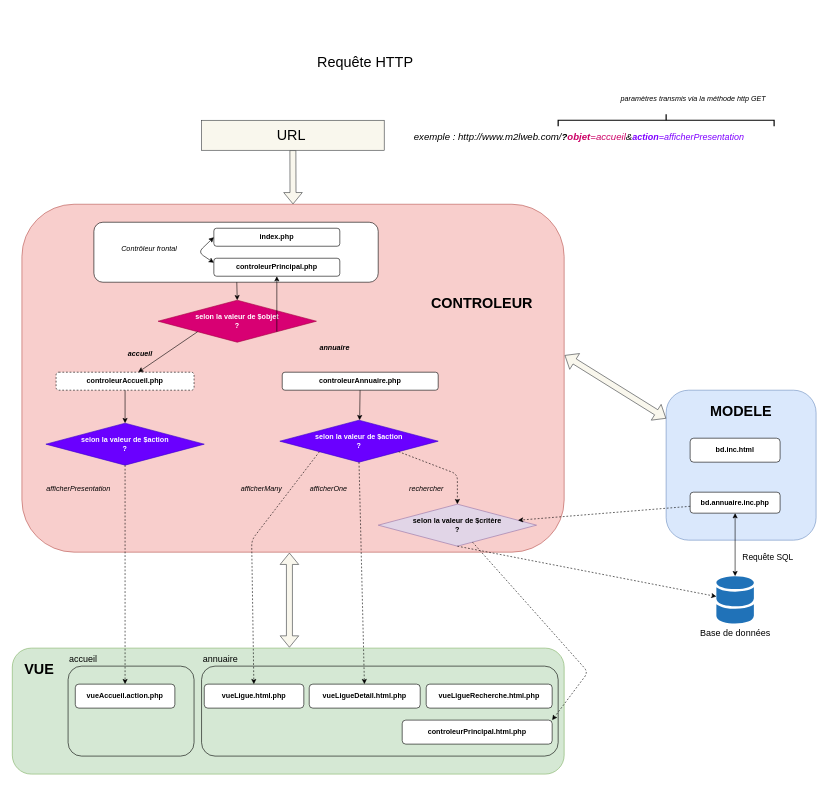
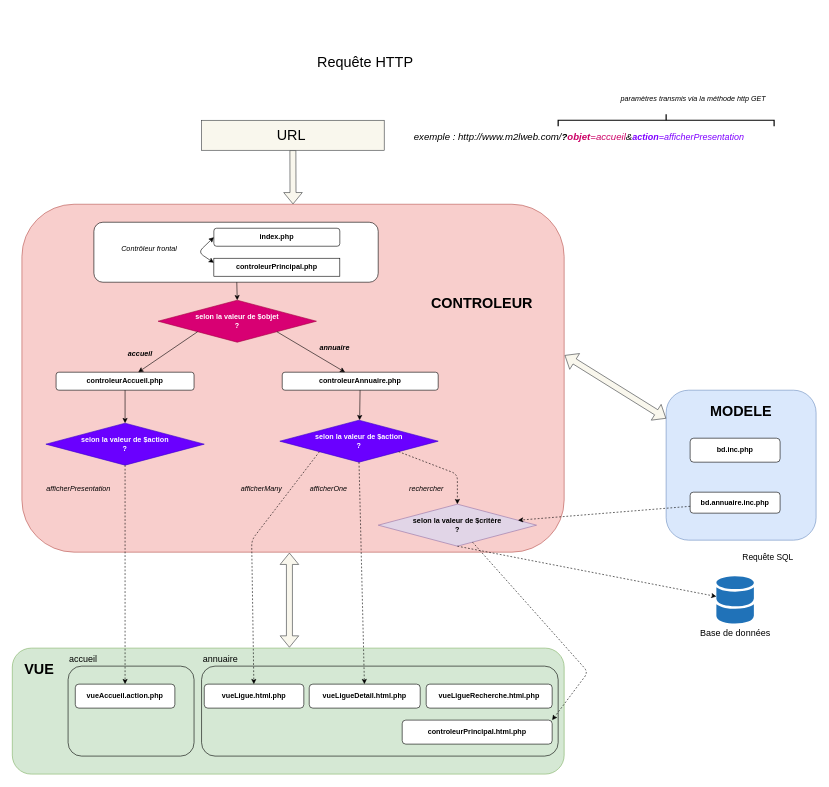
  <mxCell id="0" />
  <mxCell id="1" parent="0" />
  <mxCell id="2" value="" style="rounded=1;whiteSpace=wrap;html=1;fontSize=24;fillColor=#f8cecc;strokeColor=#b85450;" parent="1" vertex="1"><mxGeometry x="36" y="340" width="904" height="580" as="geometry" /></mxCell>
  <mxCell id="3" value="" style="rounded=1;whiteSpace=wrap;html=1;fillColor=#d5e8d4;strokeColor=#82b366;" parent="1" vertex="1"><mxGeometry x="20" y="1080" width="920" height="210" as="geometry" /></mxCell>
  <mxCell id="4" value="" style="rounded=1;whiteSpace=wrap;html=1;" parent="1" vertex="1"><mxGeometry x="156" y="370" width="474" height="100" as="geometry" /></mxCell>
- <mxCell id="5" value="&lt;div&gt;controleurPrincipal.php&lt;/div&gt;" style="rounded=1;whiteSpace=wrap;html=1;fontStyle=1" parent="1" vertex="1"><mxGeometry x="356" y="430" width="210" height="30" as="geometry" /></mxCell>
+ <mxCell id="5" value="&lt;div&gt;controleurPrincipal.php&lt;/div&gt;" style="whiteSpace=wrap;html=1;fontStyle=1;rounded=0;" parent="1" vertex="1"><mxGeometry x="356" y="430" width="210" height="30" as="geometry" /></mxCell>
  <mxCell id="6" value="&lt;div&gt;&lt;i&gt;Contrôleur frontal&lt;/i&gt;&lt;/div&gt;" style="text;whiteSpace=wrap;html=1;" parent="1" vertex="1"><mxGeometry x="200" y="400" width="140" height="30" as="geometry" /></mxCell>
  <mxCell id="7" value="&lt;div&gt;index.php&lt;/div&gt;" style="rounded=1;whiteSpace=wrap;html=1;fontStyle=1" parent="1" vertex="1"><mxGeometry x="356" y="380" width="210" height="30" as="geometry" /></mxCell>
- <mxCell id="8" value="&lt;div&gt;controleurAccueil.php&lt;/div&gt;" style="rounded=1;whiteSpace=wrap;html=1;fontStyle=1;dashed=1;" parent="1" vertex="1"><mxGeometry x="93" y="620" width="230" height="30" as="geometry" /></mxCell>
+ <mxCell id="8" value="&lt;div&gt;controleurAccueil.php&lt;/div&gt;" style="rounded=1;whiteSpace=wrap;html=1;fontStyle=1" parent="1" vertex="1"><mxGeometry x="93" y="620" width="230" height="30" as="geometry" /></mxCell>
  <mxCell id="9" value="&lt;div&gt;controleurAnnuaire.php&lt;/div&gt;" style="rounded=1;whiteSpace=wrap;html=1;fontStyle=1" parent="1" vertex="1"><mxGeometry x="470" y="620" width="260" height="30" as="geometry" /></mxCell>
  <mxCell id="10" value="vueLigue.html.php" style="rounded=1;whiteSpace=wrap;html=1;fontStyle=1" parent="1" vertex="1"><mxGeometry x="340" y="1140" width="166" height="40" as="geometry" /></mxCell>
  <mxCell id="11" value="vueLigueDetail.html.php" style="rounded=1;whiteSpace=wrap;html=1;fontStyle=1" parent="1" vertex="1"><mxGeometry x="515" y="1140" width="185" height="40" as="geometry" /></mxCell>
  <mxCell id="12" value="&lt;div&gt;vueLigueRecherche.html.php&lt;/div&gt;" style="rounded=1;whiteSpace=wrap;html=1;fontStyle=1" parent="1" vertex="1"><mxGeometry x="710" y="1140" width="210" height="40" as="geometry" /></mxCell>
  <mxCell id="13" value="&lt;div&gt;controleurPrincipal.html.php&lt;/div&gt;" style="rounded=1;whiteSpace=wrap;html=1;fontStyle=1" parent="1" vertex="1"><mxGeometry x="670" y="1200" width="250" height="40" as="geometry" /></mxCell>
  <mxCell id="14" value="&lt;div&gt;&lt;i&gt;afficherMany&lt;/i&gt;&lt;/div&gt;" style="text;html=1;align=center;verticalAlign=middle;resizable=0;points=[];autosize=1;" parent="1" vertex="1"><mxGeometry x="385" y="805" width="100" height="20" as="geometry" /></mxCell>
  <mxCell id="15" value="&lt;div&gt;&lt;i&gt;afficherOne&lt;/i&gt;&lt;/div&gt;" style="text;html=1;align=center;verticalAlign=middle;resizable=0;points=[];autosize=1;" parent="1" vertex="1"><mxGeometry x="502" y="805" width="90" height="20" as="geometry" /></mxCell>
  <mxCell id="16" value="&lt;div&gt;&lt;i&gt;rechercher&lt;/i&gt;&lt;/div&gt;" style="text;html=1;align=center;verticalAlign=middle;resizable=0;points=[];autosize=1;" parent="1" vertex="1"><mxGeometry x="670" y="805" width="80" height="20" as="geometry" /></mxCell>
  <mxCell id="17" value="vueAccueil.action.php" style="rounded=1;whiteSpace=wrap;html=1;fontStyle=1" parent="1" vertex="1"><mxGeometry x="125" y="1140" width="166" height="40" as="geometry" /></mxCell>
  <mxCell id="18" value="&lt;div&gt;&lt;i&gt;afficherPresentation&lt;/i&gt;&lt;/div&gt;" style="text;html=1;align=center;verticalAlign=middle;resizable=0;points=[];autosize=1;" parent="1" vertex="1"><mxGeometry x="60" y="805" width="140" height="20" as="geometry" /></mxCell>
  <mxCell id="19" value="&lt;div&gt;selon la valeur de $objet &lt;br&gt;&lt;/div&gt;&lt;div&gt;?&lt;br&gt; &lt;/div&gt;" style="rhombus;whiteSpace=wrap;html=1;fillColor=#d80073;strokeColor=#A50040;fontStyle=1;fontColor=#ffffff;" parent="1" vertex="1"><mxGeometry x="263" y="500" width="264" height="70" as="geometry" /></mxCell>
  <mxCell id="20" value="&lt;div&gt;&lt;i&gt;accueil&lt;/i&gt;&lt;/div&gt;" style="text;html=1;align=center;verticalAlign=middle;resizable=0;points=[];autosize=1;fontStyle=1" parent="1" vertex="1"><mxGeometry x="203" y="580" width="60" height="20" as="geometry" /></mxCell>
  <mxCell id="21" value="&lt;b&gt;&lt;i&gt;annuaire&lt;/i&gt;&lt;/b&gt;" style="text;html=1;align=center;verticalAlign=middle;resizable=0;points=[];autosize=1;fontStyle=0" parent="1" vertex="1"><mxGeometry x="517" y="570" width="80" height="20" as="geometry" /></mxCell>
  <mxCell id="22" value="" style="rounded=1;whiteSpace=wrap;html=1;labelBackgroundColor=none;fillColor=#dae8fc;strokeColor=#6c8ebf;" parent="1" vertex="1"><mxGeometry x="1110" y="650" width="250" height="250" as="geometry" /></mxCell>
- <mxCell id="23" value="bd.inc.html" style="rounded=1;whiteSpace=wrap;html=1;fontStyle=1" parent="1" vertex="1"><mxGeometry x="1150" y="730" width="150" height="40" as="geometry" /></mxCell>
+ <mxCell id="23" value="bd.inc.php" style="rounded=1;whiteSpace=wrap;html=1;fontStyle=1" parent="1" vertex="1"><mxGeometry x="1150" y="730" width="150" height="40" as="geometry" /></mxCell>
  <mxCell id="24" value="bd.annuaire.inc.php" style="rounded=1;whiteSpace=wrap;html=1;fontStyle=1" parent="1" vertex="1"><mxGeometry x="1150" y="820" width="150" height="35" as="geometry" /></mxCell>
  <mxCell id="25" value="VUE" style="text;html=1;strokeColor=none;fillColor=none;align=center;verticalAlign=middle;whiteSpace=wrap;rounded=0;fontStyle=1;fontSize=24;" parent="1" vertex="1"><mxGeometry x="20" y="1090" width="90" height="50" as="geometry" /></mxCell>
  <mxCell id="26" value="MODELE" style="text;html=1;strokeColor=none;fillColor=none;align=center;verticalAlign=middle;whiteSpace=wrap;rounded=0;fontStyle=1;fontSize=24;" parent="1" vertex="1"><mxGeometry x="1190" y="660" width="90" height="50" as="geometry" /></mxCell>
  <mxCell id="27" value="CONTROLEUR" style="text;html=1;strokeColor=none;fillColor=none;align=center;verticalAlign=middle;whiteSpace=wrap;rounded=0;fontStyle=1;fontSize=24;" parent="1" vertex="1"><mxGeometry x="758" y="480" width="90" height="50" as="geometry" /></mxCell>
  <mxCell id="28" value="&lt;div style=&quot;font-size: 24px&quot;&gt;Requête HTTP&lt;/div&gt;&lt;div&gt;&lt;br&gt;&lt;/div&gt;" style="text;html=1;strokeColor=none;fillColor=none;align=center;verticalAlign=middle;whiteSpace=wrap;rounded=0;" parent="1" vertex="1"><mxGeometry x="516" y="90" width="185" height="40" as="geometry" /></mxCell>
  <mxCell id="29" value="URL&amp;nbsp;" style="rounded=0;whiteSpace=wrap;html=1;fontSize=24;fillColor=#f9f7ed;strokeColor=#36393d;" parent="1" vertex="1"><mxGeometry x="335.5" y="200" width="304.5" height="50" as="geometry" /></mxCell>
- <mxCell id="30" value="" style="endArrow=classic;startArrow=classic;html=1;fontSize=24;" parent="1" source="24" target="54" edge="1"><mxGeometry width="50" height="50" relative="1" as="geometry"><mxPoint x="1300" y="860" as="sourcePoint" /><mxPoint x="1428" y="1037.46" as="targetPoint" /></mxGeometry></mxCell>
  <mxCell id="31" value="&lt;font style=&quot;font-size: 14px&quot;&gt;Requête SQL&lt;/font&gt;" style="text;html=1;strokeColor=none;fillColor=none;align=center;verticalAlign=middle;whiteSpace=wrap;rounded=0;fontSize=24;" parent="1" vertex="1"><mxGeometry x="1230" y="920" width="100" height="10" as="geometry" /></mxCell>
  <mxCell id="32" value="" style="shape=flexArrow;endArrow=classic;startArrow=classic;html=1;fontSize=24;fontColor=#000000;exitX=1.001;exitY=0.434;exitDx=0;exitDy=0;exitPerimeter=0;fillColor=#f9f7ed;strokeColor=#36393d;" parent="1" source="2" target="22" edge="1"><mxGeometry width="50" height="50" relative="1" as="geometry"><mxPoint x="1000" y="720" as="sourcePoint" /><mxPoint x="1050" y="670" as="targetPoint" /></mxGeometry></mxCell>
  <mxCell id="33" value="" style="shape=flexArrow;endArrow=classic;startArrow=classic;html=1;fontSize=24;fontColor=#000000;fillColor=#f9f7ed;strokeColor=#36393d;" parent="1" edge="1"><mxGeometry width="50" height="50" relative="1" as="geometry"><mxPoint x="482" y="1079" as="sourcePoint" /><mxPoint x="482" y="921" as="targetPoint" /></mxGeometry></mxCell>
  <mxCell id="34" value="" style="endArrow=classic;html=1;fontSize=24;fontColor=#000000;exitX=0;exitY=1;exitDx=0;exitDy=0;" parent="1" source="19" target="8" edge="1"><mxGeometry width="50" height="50" relative="1" as="geometry"><mxPoint x="350" y="730" as="sourcePoint" /><mxPoint x="400" y="680" as="targetPoint" /></mxGeometry></mxCell>
- <mxCell id="35" value="" style="endArrow=classic;html=1;fontSize=24;fontColor=#000000;exitX=1;exitY=1;exitDx=0;exitDy=0;" parent="1" source="19" target="5" edge="1"><mxGeometry width="50" height="50" relative="1" as="geometry"><mxPoint x="350" y="730" as="sourcePoint" /><mxPoint x="400" y="680" as="targetPoint" /></mxGeometry></mxCell>
+ <mxCell id="35" value="" style="endArrow=classic;html=1;fontSize=24;fontColor=#000000;exitX=1;exitY=1;exitDx=0;exitDy=0;" parent="1" source="19" target="9" edge="1"><mxGeometry width="50" height="50" relative="1" as="geometry"><mxPoint x="350" y="730" as="sourcePoint" /><mxPoint x="400" y="680" as="targetPoint" /></mxGeometry></mxCell>
  <mxCell id="36" value="" style="endArrow=classic;html=1;fontSize=24;fontColor=#000000;entryX=0.5;entryY=0;entryDx=0;entryDy=0;" parent="1" source="4" target="19" edge="1"><mxGeometry width="50" height="50" relative="1" as="geometry"><mxPoint x="350" y="730" as="sourcePoint" /><mxPoint x="394" y="500" as="targetPoint" /></mxGeometry></mxCell>
  <mxCell id="37" value="" style="endArrow=classic;html=1;fontSize=24;fontColor=#000000;exitX=0.5;exitY=1;exitDx=0;exitDy=0;" parent="1" source="8" target="39" edge="1"><mxGeometry width="50" height="50" relative="1" as="geometry"><mxPoint x="350" y="730" as="sourcePoint" /><mxPoint x="208" y="702.5" as="targetPoint" /></mxGeometry></mxCell>
  <mxCell id="38" value="" style="endArrow=classic;html=1;fontSize=24;fontColor=#000000;entryX=0.5;entryY=0;entryDx=0;entryDy=0;" parent="1" source="9" edge="1"><mxGeometry width="50" height="50" relative="1" as="geometry"><mxPoint x="350" y="730" as="sourcePoint" /><mxPoint x="599" y="700" as="targetPoint" /></mxGeometry></mxCell>
  <mxCell id="39" value="&lt;div&gt;selon la valeur de $action &lt;br&gt;&lt;/div&gt;&lt;div&gt;?&lt;br&gt; &lt;/div&gt;" style="rhombus;whiteSpace=wrap;html=1;fillColor=#6a00ff;strokeColor=#3700CC;fontStyle=1;fontColor=#ffffff;" parent="1" vertex="1"><mxGeometry x="76" y="705" width="264" height="70" as="geometry" /></mxCell>
  <mxCell id="40" value="&lt;div&gt;selon la valeur de $action &lt;br&gt;&lt;/div&gt;&lt;div&gt;?&lt;br&gt; &lt;/div&gt;" style="rhombus;whiteSpace=wrap;html=1;fillColor=#6a00ff;strokeColor=#3700CC;fontStyle=1;fontColor=#ffffff;" parent="1" vertex="1"><mxGeometry x="466" y="700" width="264" height="70" as="geometry" /></mxCell>
  <mxCell id="41" value="" style="endArrow=classic;html=1;fontSize=24;fontColor=#000000;exitX=0.5;exitY=1;exitDx=0;exitDy=0;entryX=0.5;entryY=0;entryDx=0;entryDy=0;dashed=1;" parent="1" source="39" target="17" edge="1"><mxGeometry width="50" height="50" relative="1" as="geometry"><mxPoint x="350" y="830" as="sourcePoint" /><mxPoint x="400" y="780" as="targetPoint" /></mxGeometry></mxCell>
  <mxCell id="42" value="" style="endArrow=classic;html=1;fontSize=24;fontColor=#000000;exitX=0;exitY=1;exitDx=0;exitDy=0;dashed=1;" parent="1" source="40" target="10" edge="1"><mxGeometry width="50" height="50" relative="1" as="geometry"><mxPoint x="350" y="830" as="sourcePoint" /><mxPoint x="400" y="780" as="targetPoint" /><Array as="points"><mxPoint x="419" y="900" /></Array></mxGeometry></mxCell>
  <mxCell id="43" value="" style="endArrow=classic;html=1;fontSize=24;fontColor=#000000;exitX=0.5;exitY=1;exitDx=0;exitDy=0;dashed=1;" parent="1" source="40" target="11" edge="1"><mxGeometry width="50" height="50" relative="1" as="geometry"><mxPoint x="350" y="830" as="sourcePoint" /><mxPoint x="400" y="780" as="targetPoint" /></mxGeometry></mxCell>
  <mxCell id="44" value="&lt;div&gt;selon la valeur de $critère&lt;br&gt;&lt;/div&gt;&lt;div&gt;?&lt;br&gt; &lt;/div&gt;" style="rhombus;whiteSpace=wrap;html=1;fillColor=#e1d5e7;strokeColor=#9673a6;fontStyle=1;" parent="1" vertex="1"><mxGeometry x="630" y="840" width="264" height="70" as="geometry" /></mxCell>
  <mxCell id="45" value="" style="endArrow=classic;html=1;fontSize=24;fontColor=#000000;exitX=1;exitY=1;exitDx=0;exitDy=0;entryX=0.5;entryY=0;entryDx=0;entryDy=0;dashed=1;" parent="1" source="40" target="44" edge="1"><mxGeometry width="50" height="50" relative="1" as="geometry"><mxPoint x="350" y="730" as="sourcePoint" /><mxPoint x="400" y="680" as="targetPoint" /><Array as="points"><mxPoint x="762" y="790" /></Array></mxGeometry></mxCell>
  <mxCell id="46" value="" style="endArrow=classic;html=1;fontSize=24;fontColor=#000000;exitX=0.5;exitY=1;exitDx=0;exitDy=0;dashed=1;" parent="1" source="44" target="54" edge="1"><mxGeometry width="50" height="50" relative="1" as="geometry"><mxPoint x="350" y="950" as="sourcePoint" /><mxPoint x="400" y="900" as="targetPoint" /></mxGeometry></mxCell>
  <mxCell id="47" value="" style="endArrow=classic;html=1;fontSize=24;fontColor=#000000;entryX=1;entryY=0;entryDx=0;entryDy=0;dashed=1;" parent="1" source="44" target="13" edge="1"><mxGeometry width="50" height="50" relative="1" as="geometry"><mxPoint x="750" y="1010" as="sourcePoint" /><mxPoint x="400" y="900" as="targetPoint" /><Array as="points"><mxPoint x="980" y="1120" /></Array></mxGeometry></mxCell>
  <mxCell id="48" value="" style="shape=flexArrow;endArrow=classic;html=1;fontSize=24;fontColor=#000000;exitX=0.5;exitY=1;exitDx=0;exitDy=0;entryX=0.5;entryY=0;entryDx=0;entryDy=0;fillColor=#f9f7ed;strokeColor=#36393d;" parent="1" source="29" target="2" edge="1"><mxGeometry width="50" height="50" relative="1" as="geometry"><mxPoint x="350" y="460" as="sourcePoint" /><mxPoint x="400" y="410" as="targetPoint" /></mxGeometry></mxCell>
  <mxCell id="49" value="" style="endArrow=classic;startArrow=classic;html=1;fontSize=24;fontColor=#000000;exitX=0;exitY=0.25;exitDx=0;exitDy=0;entryX=0;entryY=0.5;entryDx=0;entryDy=0;" parent="1" source="5" target="7" edge="1"><mxGeometry width="50" height="50" relative="1" as="geometry"><mxPoint x="401" y="460" as="sourcePoint" /><mxPoint x="451" y="410" as="targetPoint" /><Array as="points"><mxPoint x="330" y="420" /></Array></mxGeometry></mxCell>
  <mxCell id="50" value="&lt;font style=&quot;font-size: 15px&quot;&gt;&lt;i style=&quot;font-size: 16px&quot;&gt;&lt;font style=&quot;font-size: 16px&quot;&gt;exemple : http://www.m2lweb.com/&lt;b&gt;?&lt;/b&gt;&lt;span style=&quot;background-color: rgb(255 , 255 , 255)&quot;&gt;&lt;font style=&quot;font-size: 16px&quot; color=&quot;#CC0066&quot;&gt;&lt;b&gt;objet&lt;/b&gt;=accueil&lt;/font&gt;&lt;/span&gt;&amp;amp;&lt;/font&gt;&lt;/i&gt;&lt;/font&gt;&lt;i&gt;&lt;font style=&quot;font-size: 15px&quot; color=&quot;#7F00FF&quot;&gt;&lt;b&gt;action&lt;/b&gt;=afficherPresentation&lt;/font&gt;&lt;/i&gt;&lt;font style=&quot;font-size: 15px&quot;&gt;&lt;i style=&quot;font-size: 16px&quot;&gt;&lt;font style=&quot;font-size: 16px&quot;&gt;&lt;span style=&quot;background-color: rgb(127 , 0 , 255)&quot;&gt;&lt;font style=&quot;font-size: 15px&quot; color=&quot;#7F00FF&quot;&gt;&lt;span style=&quot;background-color: rgb(255 , 255 , 255)&quot;&gt;&lt;span style=&quot;background-color: rgb(255 , 255 , 255)&quot;&gt;&lt;/span&gt;&lt;/span&gt;&lt;/font&gt;&lt;/span&gt;&lt;/font&gt;&lt;/i&gt;&lt;/font&gt;" style="text;html=1;strokeColor=none;fillColor=none;align=center;verticalAlign=middle;whiteSpace=wrap;rounded=0;labelBackgroundColor=none;fontSize=24;fontColor=#000000;" parent="1" vertex="1"><mxGeometry x="640" y="200" width="650" height="50" as="geometry" /></mxCell>
  <mxCell id="51" value="" style="strokeWidth=2;html=1;shape=mxgraph.flowchart.annotation_2;align=left;labelPosition=right;pointerEvents=1;labelBackgroundColor=none;fontSize=24;fontColor=#000000;rotation=90;" parent="1" vertex="1"><mxGeometry x="1100" y="20" width="20" height="360" as="geometry" /></mxCell>
  <mxCell id="52" value="&lt;font style=&quot;font-size: 12px&quot;&gt;&lt;i&gt;paramètres transmis via la méthode http GET&lt;/i&gt;&lt;/font&gt;" style="text;html=1;align=center;verticalAlign=middle;resizable=0;points=[];autosize=1;fontSize=24;fontColor=#000000;" parent="1" vertex="1"><mxGeometry x="1010" y="140" width="290" height="40" as="geometry" /></mxCell>
  <mxCell id="53" value="" style="endArrow=classic;html=1;dashed=1;" parent="1" source="24" target="44" edge="1"><mxGeometry width="50" height="50" relative="1" as="geometry"><mxPoint x="1280" y="820" as="sourcePoint" /><mxPoint x="1330" y="770" as="targetPoint" /></mxGeometry></mxCell>
  <mxCell id="54" value="Base de données" style="shadow=0;dashed=0;html=1;strokeColor=none;labelPosition=center;verticalLabelPosition=bottom;verticalAlign=top;outlineConnect=0;align=center;shape=mxgraph.office.databases.database_mini_2;fillColor=#2072B8;fontSize=15;" parent="1" vertex="1"><mxGeometry x="1193.75" y="960" width="62.5" height="80" as="geometry" /></mxCell>
  <mxCell id="55" value="accueil" style="rounded=1;whiteSpace=wrap;html=1;fontSize=15;fillColor=none;labelPosition=center;verticalLabelPosition=top;align=left;verticalAlign=bottom;" parent="1" vertex="1"><mxGeometry x="113" y="1110" width="210" height="150" as="geometry" /></mxCell>
  <mxCell id="56" value="annuaire" style="rounded=1;whiteSpace=wrap;html=1;fontSize=15;fillColor=none;labelPosition=center;verticalLabelPosition=top;align=left;verticalAlign=bottom;" parent="1" vertex="1"><mxGeometry x="335.5" y="1110" width="594.5" height="150" as="geometry" /></mxCell>
